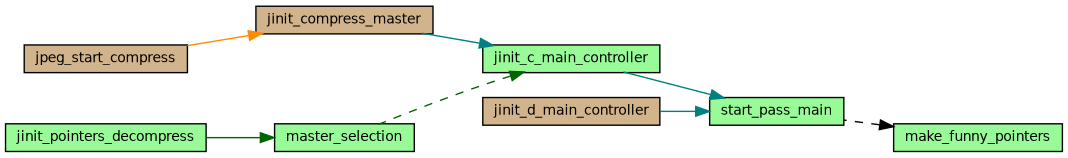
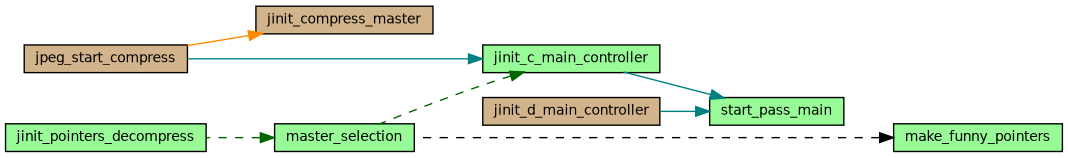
  digraph {
    rankdir=RL
    node [color=black fillcolor=palegreen fontname=Helvetica fontsize=10 shape=record style=filled]
    edge [color=teal dir=back fontname=Helvetica fontsize=10 labelfontname=Helvetica labelfontsize=10 style=solid]
    n1 [fontcolor=black height=0.2 label=make_funny_pointers width=0.4]
    n2 [height=0.2 label=start_pass_main width=0.4]
    n3 [height=0.2 label=jinit_c_main_controller width=0.4]
    n4 [fillcolor=tan height=0.2 label=jinit_d_main_controller width=0.4]
    n5 [fillcolor=tan height=0.2 label=jinit_compress_master width=0.4]
    n6 [height=0.2 label=master_selection width=0.4]
    n7 [fillcolor=tan height=0.2 label=jpeg_start_compress width=0.4]
    n8 [height=0.2 label=jinit_pointers_decompress width=0.4]
-   n1 -> n2 [color=black style=dashed]
+   n1 -> n6 [color=black style=dashed]
    n2 -> n3
    n2 -> n4
-   n3 -> n5
+   n3 -> n7
    n3 -> n6 [color=darkgreen style=dashed]
    n5 -> n7 [color=darkorange]
-   n6 -> n8 [color=darkgreen]
+   n6 -> n8 [color=darkgreen style=dashed]
  }
